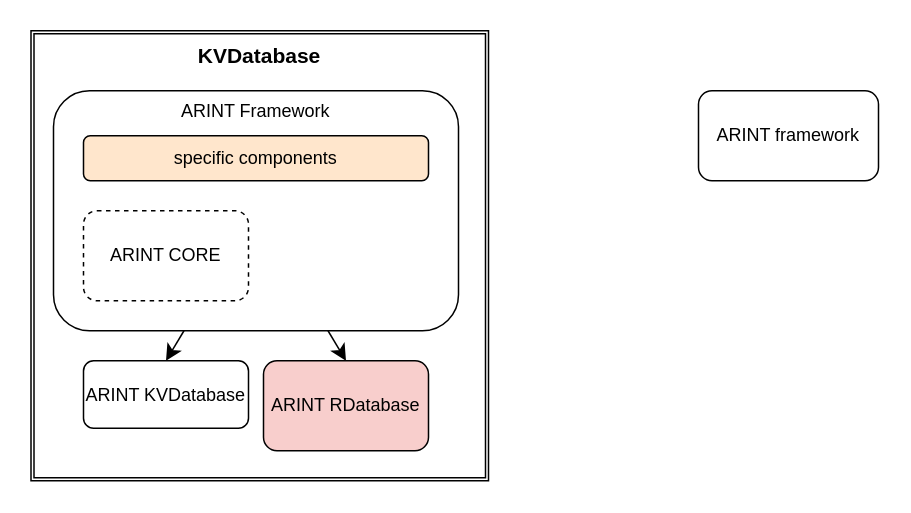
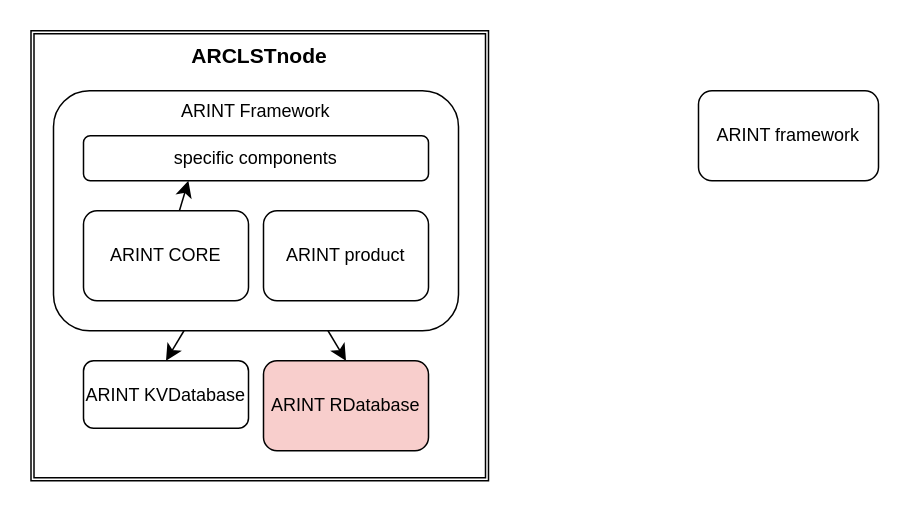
  <mxCell id="0" />
  <mxCell id="1" parent="0" />
- <mxCell id="2" value="KVDatabase" style="shape=ext;double=1;rounded=0;whiteSpace=wrap;html=1;align=center;verticalAlign=top;fontStyle=1;fontSize=14;" parent="1" vertex="1"><mxGeometry x="20" y="20" width="305" height="300" as="geometry" /></mxCell>
+ <mxCell id="2" value="ARCLSTnode" style="shape=ext;double=1;rounded=0;whiteSpace=wrap;html=1;align=center;verticalAlign=top;fontStyle=1;fontSize=14;" parent="1" vertex="1"><mxGeometry x="20" y="20" width="305" height="300" as="geometry" /></mxCell>
  <mxCell id="3" value="ARINT framework" style="rounded=1;whiteSpace=wrap;html=1;" parent="1" vertex="1"><mxGeometry x="465" y="60" width="120" height="60" as="geometry" /></mxCell>
  <mxCell id="4" style="edgeStyle=none;curved=1;rounded=0;orthogonalLoop=1;jettySize=auto;html=1;entryX=0.5;entryY=0;entryDx=0;entryDy=0;fontSize=12;startSize=8;endSize=8;" edge="1" parent="1" source="6" target="10"><mxGeometry relative="1" as="geometry" /></mxCell>
  <mxCell id="5" style="edgeStyle=none;curved=1;rounded=0;orthogonalLoop=1;jettySize=auto;html=1;entryX=0.5;entryY=0;entryDx=0;entryDy=0;fontSize=12;startSize=8;endSize=8;" edge="1" parent="1" source="6" target="9"><mxGeometry relative="1" as="geometry" /></mxCell>
  <mxCell id="6" value="ARINT Framework" style="rounded=1;whiteSpace=wrap;html=1;verticalAlign=top;fontStyle=0" vertex="1" parent="1"><mxGeometry x="35" y="60" width="270" height="160" as="geometry" /></mxCell>
- <mxCell id="8" value="ARINT CORE" style="rounded=1;whiteSpace=wrap;html=1;dashed=1;" parent="1" vertex="1"><mxGeometry x="55" y="140" width="110" height="60" as="geometry" /></mxCell>
+ <mxCell id="7" style="edgeStyle=none;curved=1;rounded=0;orthogonalLoop=1;jettySize=auto;html=1;fontSize=12;startSize=8;endSize=8;entryX=0.304;entryY=1;entryDx=0;entryDy=0;entryPerimeter=0;" edge="1" parent="1" source="8" target="12"><mxGeometry relative="1" as="geometry" /></mxCell>
+ <mxCell id="8" value="ARINT CORE" style="rounded=1;whiteSpace=wrap;html=1;" parent="1" vertex="1"><mxGeometry x="55" y="140" width="110" height="60" as="geometry" /></mxCell>
  <mxCell id="9" value="ARINT RDatabase" style="rounded=1;whiteSpace=wrap;html=1;fillColor=#f8cecc;" vertex="1" parent="1"><mxGeometry x="175" y="240" width="110" height="60" as="geometry" /></mxCell>
  <mxCell id="10" value="ARINT KVDatabase" style="rounded=1;whiteSpace=wrap;html=1;" vertex="1" parent="1"><mxGeometry x="55" y="240" width="110" height="45" as="geometry" /></mxCell>
- <mxCell id="12" value="specific components" style="rounded=1;whiteSpace=wrap;html=1;fillColor=#ffe6cc;" vertex="1" parent="1"><mxGeometry x="55" y="90" width="230" height="30" as="geometry" /></mxCell>
+ <mxCell id="11" value="ARINT product" style="rounded=1;whiteSpace=wrap;html=1;" vertex="1" parent="1"><mxGeometry x="175" y="140" width="110" height="60" as="geometry" /></mxCell>
+ <mxCell id="12" value="specific components" style="rounded=1;whiteSpace=wrap;html=1;" vertex="1" parent="1"><mxGeometry x="55" y="90" width="230" height="30" as="geometry" /></mxCell>
